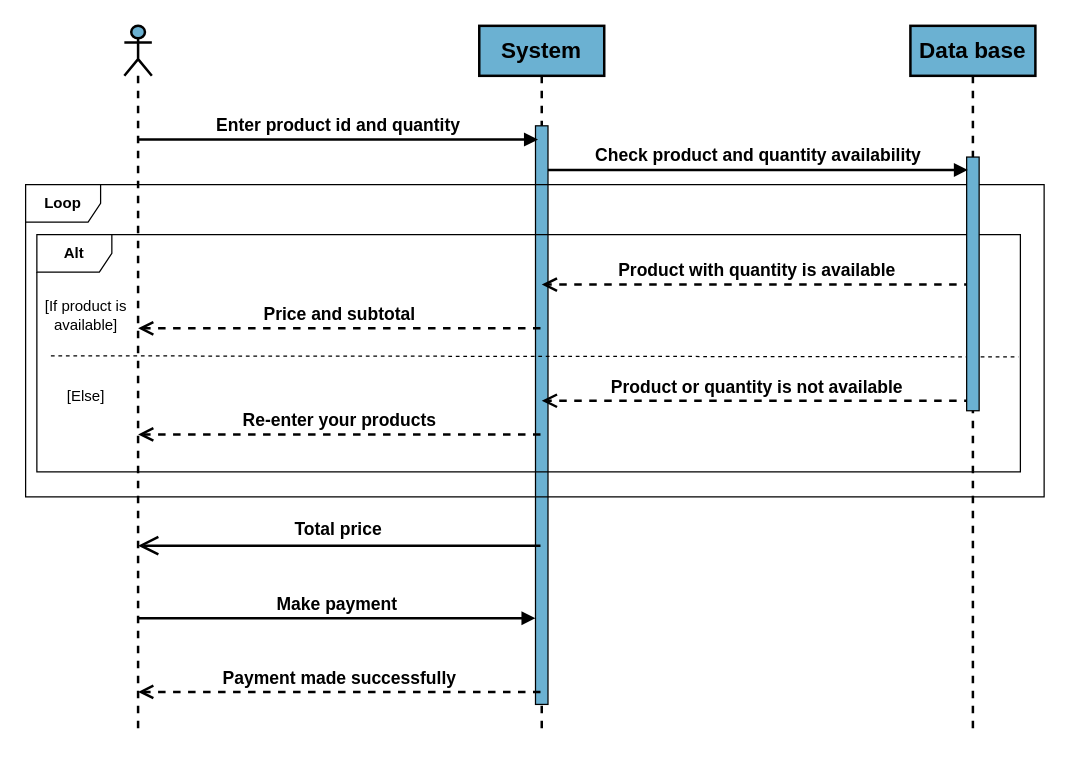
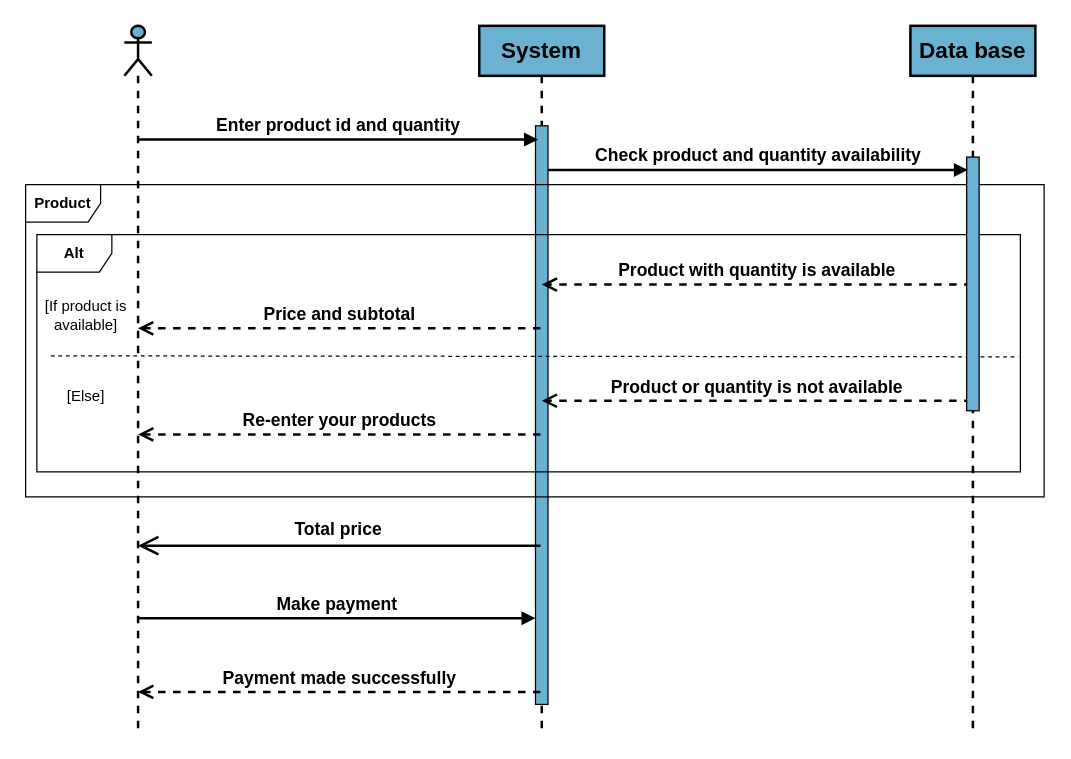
  <mxCell id="0" />
  <mxCell id="1" parent="0" />
  <mxCell id="2" value="" style="shape=umlLifeline;perimeter=lifelinePerimeter;whiteSpace=wrap;html=1;container=1;dropTarget=0;collapsible=0;recursiveResize=0;outlineConnect=0;portConstraint=eastwest;newEdgeStyle={&quot;curved&quot;:0,&quot;rounded&quot;:0};participant=umlActor;fillColor=#6BB1D2;strokeWidth=2;" parent="1" vertex="1"><mxGeometry x="99" y="20" width="22" height="565" as="geometry" /></mxCell>
  <mxCell id="3" value="&lt;font style=&quot;font-size: 18px;&quot;&gt;&lt;b&gt;System&lt;/b&gt;&lt;/font&gt;" style="shape=umlLifeline;perimeter=lifelinePerimeter;whiteSpace=wrap;html=1;container=1;dropTarget=0;collapsible=0;recursiveResize=0;outlineConnect=0;portConstraint=eastwest;newEdgeStyle={&quot;curved&quot;:0,&quot;rounded&quot;:0};fillColor=#6BB1D2;strokeWidth=2;" parent="1" vertex="1"><mxGeometry x="383" y="20" width="100" height="565" as="geometry" /></mxCell>
  <mxCell id="4" value="" style="html=1;points=[[0,0,0,0,5],[0,1,0,0,-5],[1,0,0,0,5],[1,1,0,0,-5]];perimeter=orthogonalPerimeter;outlineConnect=0;targetShapes=umlLifeline;portConstraint=eastwest;newEdgeStyle={&quot;curved&quot;:0,&quot;rounded&quot;:0};fillColor=#6BB1D2;" parent="3" vertex="1"><mxGeometry x="45" y="80" width="10" height="463" as="geometry" /></mxCell>
  <mxCell id="5" value="&lt;font style=&quot;font-size: 18px;&quot;&gt;&lt;b&gt;Data base&lt;/b&gt;&lt;/font&gt;" style="shape=umlLifeline;perimeter=lifelinePerimeter;whiteSpace=wrap;html=1;container=1;dropTarget=0;collapsible=0;recursiveResize=0;outlineConnect=0;portConstraint=eastwest;newEdgeStyle={&quot;curved&quot;:0,&quot;rounded&quot;:0};fillColor=#6BB1D2;strokeWidth=2;" parent="1" vertex="1"><mxGeometry x="728" y="20" width="100" height="565" as="geometry" /></mxCell>
  <mxCell id="6" value="&lt;font style=&quot;font-size: 14px;&quot;&gt;&lt;b&gt;Product with quantity is available&lt;/b&gt;&lt;/font&gt;" style="html=1;verticalAlign=bottom;endArrow=open;dashed=1;endSize=8;curved=0;rounded=0;strokeWidth=2;" parent="1" edge="1"><mxGeometry relative="1" as="geometry"><mxPoint x="777" y="227" as="sourcePoint" /><mxPoint x="433" y="227" as="targetPoint" /></mxGeometry></mxCell>
  <mxCell id="7" value="&lt;font style=&quot;font-size: 14px;&quot;&gt;&lt;b&gt;Product or quantity is not available&lt;/b&gt;&lt;/font&gt;" style="html=1;verticalAlign=bottom;endArrow=open;dashed=1;endSize=8;curved=0;rounded=0;strokeWidth=2;" parent="1" edge="1"><mxGeometry relative="1" as="geometry"><mxPoint x="777" y="320" as="sourcePoint" /><mxPoint x="433" y="320" as="targetPoint" /></mxGeometry></mxCell>
  <mxCell id="8" value="&lt;b&gt;Alt&lt;/b&gt;" style="shape=umlFrame;whiteSpace=wrap;html=1;pointerEvents=0;" parent="1" vertex="1"><mxGeometry x="29" y="187" width="787" height="190" as="geometry" /></mxCell>
  <mxCell id="9" value="&lt;font style=&quot;font-size: 12px;&quot;&gt;[If product is&lt;/font&gt;&lt;div&gt;&lt;font style=&quot;font-size: 12px;&quot;&gt;available]&lt;/font&gt;&lt;/div&gt;" style="text;html=1;align=center;verticalAlign=middle;resizable=0;points=[];autosize=1;strokeColor=none;fillColor=none;" parent="1" vertex="1"><mxGeometry x="26" y="231" width="83" height="41" as="geometry" /></mxCell>
  <mxCell id="10" value="" style="endArrow=none;dashed=1;html=1;rounded=0;entryX=0.998;entryY=0.507;entryDx=0;entryDy=0;entryPerimeter=0;exitX=-0.001;exitY=0.503;exitDx=0;exitDy=0;exitPerimeter=0;strokeWidth=1;" parent="1" edge="1"><mxGeometry width="50" height="50" relative="1" as="geometry"><mxPoint x="40.225" y="284.079" as="sourcePoint" /><mxPoint x="814.45" y="284.851" as="targetPoint" /></mxGeometry></mxCell>
  <mxCell id="11" value="[Else]" style="text;html=1;align=center;verticalAlign=middle;resizable=0;points=[];autosize=1;strokeColor=none;fillColor=none;" parent="1" vertex="1"><mxGeometry x="44" y="304" width="48" height="26" as="geometry" /></mxCell>
  <mxCell id="12" value="&lt;font style=&quot;font-size: 14px;&quot;&gt;&lt;b&gt;Enter product id and quantity&lt;/b&gt;&lt;/font&gt;" style="html=1;verticalAlign=bottom;endArrow=block;curved=0;rounded=0;strokeWidth=2;" parent="1" edge="1"><mxGeometry width="80" relative="1" as="geometry"><mxPoint x="110" y="111" as="sourcePoint" /><mxPoint x="430" y="111" as="targetPoint" /></mxGeometry></mxCell>
  <mxCell id="13" value="&lt;font style=&quot;font-size: 14px;&quot;&gt;&lt;b&gt;Price and subtotal&lt;/b&gt;&lt;/font&gt;" style="html=1;verticalAlign=bottom;endArrow=open;dashed=1;endSize=8;curved=0;rounded=0;strokeWidth=2;" parent="1" edge="1"><mxGeometry relative="1" as="geometry"><mxPoint x="432" y="262" as="sourcePoint" /><mxPoint x="110" y="262" as="targetPoint" /></mxGeometry></mxCell>
  <mxCell id="14" value="&lt;span style=&quot;font-size: 14px;&quot;&gt;&lt;b&gt;Re-enter your products&lt;/b&gt;&lt;/span&gt;" style="html=1;verticalAlign=bottom;endArrow=open;dashed=1;endSize=8;curved=0;rounded=0;strokeWidth=2;" parent="1" edge="1"><mxGeometry relative="1" as="geometry"><mxPoint x="432" y="347" as="sourcePoint" /><mxPoint x="110" y="347" as="targetPoint" /></mxGeometry></mxCell>
- <mxCell id="15" value="&lt;b&gt;Loop&lt;/b&gt;" style="shape=umlFrame;whiteSpace=wrap;html=1;pointerEvents=0;" parent="1" vertex="1"><mxGeometry x="20" y="147" width="815" height="250" as="geometry" /></mxCell>
+ <mxCell id="15" value="&lt;b&gt;Product&lt;/b&gt;" style="shape=umlFrame;whiteSpace=wrap;html=1;pointerEvents=0;" parent="1" vertex="1"><mxGeometry x="20" y="147" width="815" height="250" as="geometry" /></mxCell>
  <mxCell id="16" value="" style="endArrow=open;endFill=1;endSize=12;html=1;rounded=0;strokeWidth=2;" parent="1" edge="1"><mxGeometry width="160" relative="1" as="geometry"><mxPoint x="432" y="436" as="sourcePoint" /><mxPoint x="110" y="436" as="targetPoint" /></mxGeometry></mxCell>
  <mxCell id="17" value="&lt;span style=&quot;font-size: 14px;&quot;&gt;&lt;b&gt;Total price&lt;/b&gt;&lt;/span&gt;" style="edgeLabel;html=1;align=center;verticalAlign=middle;resizable=0;points=[];" parent="16" vertex="1" connectable="0"><mxGeometry x="0.011" y="1" relative="1" as="geometry"><mxPoint y="-15" as="offset" /></mxGeometry></mxCell>
  <mxCell id="18" value="" style="html=1;points=[[0,0,0,0,5],[0,1,0,0,-5],[1,0,0,0,5],[1,1,0,0,-5]];perimeter=orthogonalPerimeter;outlineConnect=0;targetShapes=umlLifeline;portConstraint=eastwest;newEdgeStyle={&quot;curved&quot;:0,&quot;rounded&quot;:0};fillColor=#6BB1D2;" parent="1" vertex="1"><mxGeometry x="773" y="125" width="10" height="203" as="geometry" /></mxCell>
  <mxCell id="19" value="&lt;font style=&quot;font-size: 14px;&quot;&gt;&lt;b&gt;Check product and quantity availability&lt;/b&gt;&lt;/font&gt;" style="html=1;verticalAlign=bottom;endArrow=block;curved=0;rounded=0;strokeWidth=2;entryX=0.1;entryY=0.051;entryDx=0;entryDy=0;entryPerimeter=0;" parent="1" source="4" target="18" edge="1"><mxGeometry width="80" relative="1" as="geometry"><mxPoint x="445" y="134" as="sourcePoint" /><mxPoint x="767" y="134" as="targetPoint" /></mxGeometry></mxCell>
  <mxCell id="20" value="&lt;font style=&quot;font-size: 14px;&quot;&gt;&lt;b&gt;Make payment&lt;/b&gt;&lt;/font&gt;" style="html=1;verticalAlign=bottom;endArrow=block;curved=0;rounded=0;strokeWidth=2;" parent="1" edge="1"><mxGeometry width="80" relative="1" as="geometry"><mxPoint x="110" y="494" as="sourcePoint" /><mxPoint x="428" y="494" as="targetPoint" /></mxGeometry></mxCell>
  <mxCell id="21" value="&lt;span style=&quot;font-size: 14px;&quot;&gt;&lt;b&gt;Payment made successfully&lt;/b&gt;&lt;/span&gt;" style="html=1;verticalAlign=bottom;endArrow=open;dashed=1;endSize=8;curved=0;rounded=0;strokeWidth=2;" parent="1" edge="1"><mxGeometry relative="1" as="geometry"><mxPoint x="432" y="553" as="sourcePoint" /><mxPoint x="110" y="553" as="targetPoint" /></mxGeometry></mxCell>
